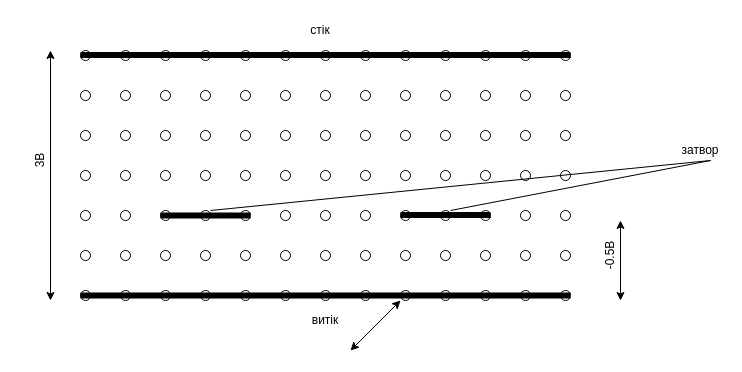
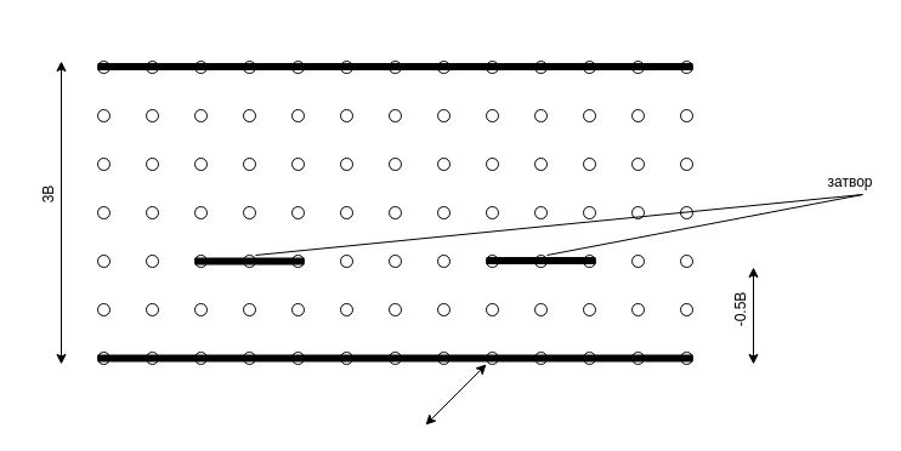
  <mxCell id="0" />
  <mxCell id="1" parent="0" />
  <mxCell id="2" value="" style="ellipse;whiteSpace=wrap;html=1;" vertex="1" parent="1"><mxGeometry x="80" y="50" width="10" height="10" as="geometry" /></mxCell>
  <mxCell id="3" value="" style="ellipse;whiteSpace=wrap;html=1;" vertex="1" parent="1"><mxGeometry x="120" y="50" width="10" height="10" as="geometry" /></mxCell>
  <mxCell id="4" value="" style="ellipse;whiteSpace=wrap;html=1;" vertex="1" parent="1"><mxGeometry x="160" y="50" width="10" height="10" as="geometry" /></mxCell>
  <mxCell id="5" value="" style="ellipse;whiteSpace=wrap;html=1;" vertex="1" parent="1"><mxGeometry x="200" y="50" width="10" height="10" as="geometry" /></mxCell>
  <mxCell id="6" value="" style="ellipse;whiteSpace=wrap;html=1;" vertex="1" parent="1"><mxGeometry x="240" y="50" width="10" height="10" as="geometry" /></mxCell>
  <mxCell id="7" value="" style="ellipse;whiteSpace=wrap;html=1;" vertex="1" parent="1"><mxGeometry x="280" y="50" width="10" height="10" as="geometry" /></mxCell>
  <mxCell id="8" value="" style="ellipse;whiteSpace=wrap;html=1;" vertex="1" parent="1"><mxGeometry x="320" y="50" width="10" height="10" as="geometry" /></mxCell>
  <mxCell id="9" value="" style="ellipse;whiteSpace=wrap;html=1;" vertex="1" parent="1"><mxGeometry x="360" y="50" width="10" height="10" as="geometry" /></mxCell>
  <mxCell id="10" value="" style="ellipse;whiteSpace=wrap;html=1;" vertex="1" parent="1"><mxGeometry x="400" y="50" width="10" height="10" as="geometry" /></mxCell>
  <mxCell id="11" value="" style="ellipse;whiteSpace=wrap;html=1;" vertex="1" parent="1"><mxGeometry x="440" y="50" width="10" height="10" as="geometry" /></mxCell>
  <mxCell id="12" value="" style="ellipse;whiteSpace=wrap;html=1;" vertex="1" parent="1"><mxGeometry x="480" y="50" width="10" height="10" as="geometry" /></mxCell>
  <mxCell id="13" value="" style="ellipse;whiteSpace=wrap;html=1;" vertex="1" parent="1"><mxGeometry x="520" y="50" width="10" height="10" as="geometry" /></mxCell>
  <mxCell id="14" value="" style="ellipse;whiteSpace=wrap;html=1;" vertex="1" parent="1"><mxGeometry x="560" y="50" width="10" height="10" as="geometry" /></mxCell>
  <mxCell id="15" value="" style="ellipse;whiteSpace=wrap;html=1;" vertex="1" parent="1"><mxGeometry x="80" y="90" width="10" height="10" as="geometry" /></mxCell>
  <mxCell id="16" value="" style="ellipse;whiteSpace=wrap;html=1;" vertex="1" parent="1"><mxGeometry x="120" y="90" width="10" height="10" as="geometry" /></mxCell>
  <mxCell id="17" value="" style="ellipse;whiteSpace=wrap;html=1;" vertex="1" parent="1"><mxGeometry x="160" y="90" width="10" height="10" as="geometry" /></mxCell>
  <mxCell id="18" value="" style="ellipse;whiteSpace=wrap;html=1;" vertex="1" parent="1"><mxGeometry x="200" y="90" width="10" height="10" as="geometry" /></mxCell>
  <mxCell id="19" value="" style="ellipse;whiteSpace=wrap;html=1;" vertex="1" parent="1"><mxGeometry x="240" y="90" width="10" height="10" as="geometry" /></mxCell>
  <mxCell id="20" value="" style="ellipse;whiteSpace=wrap;html=1;" vertex="1" parent="1"><mxGeometry x="280" y="90" width="10" height="10" as="geometry" /></mxCell>
  <mxCell id="21" value="" style="ellipse;whiteSpace=wrap;html=1;" vertex="1" parent="1"><mxGeometry x="320" y="90" width="10" height="10" as="geometry" /></mxCell>
  <mxCell id="22" value="" style="ellipse;whiteSpace=wrap;html=1;" vertex="1" parent="1"><mxGeometry x="360" y="90" width="10" height="10" as="geometry" /></mxCell>
  <mxCell id="23" value="" style="ellipse;whiteSpace=wrap;html=1;" vertex="1" parent="1"><mxGeometry x="400" y="90" width="10" height="10" as="geometry" /></mxCell>
  <mxCell id="24" value="" style="ellipse;whiteSpace=wrap;html=1;" vertex="1" parent="1"><mxGeometry x="440" y="90" width="10" height="10" as="geometry" /></mxCell>
  <mxCell id="25" value="" style="ellipse;whiteSpace=wrap;html=1;" vertex="1" parent="1"><mxGeometry x="480" y="90" width="10" height="10" as="geometry" /></mxCell>
  <mxCell id="26" value="" style="ellipse;whiteSpace=wrap;html=1;" vertex="1" parent="1"><mxGeometry x="520" y="90" width="10" height="10" as="geometry" /></mxCell>
  <mxCell id="27" value="" style="ellipse;whiteSpace=wrap;html=1;" vertex="1" parent="1"><mxGeometry x="560" y="90" width="10" height="10" as="geometry" /></mxCell>
  <mxCell id="28" value="" style="ellipse;whiteSpace=wrap;html=1;" vertex="1" parent="1"><mxGeometry x="80" y="130" width="10" height="10" as="geometry" /></mxCell>
  <mxCell id="29" value="" style="ellipse;whiteSpace=wrap;html=1;" vertex="1" parent="1"><mxGeometry x="120" y="130" width="10" height="10" as="geometry" /></mxCell>
  <mxCell id="30" value="" style="ellipse;whiteSpace=wrap;html=1;" vertex="1" parent="1"><mxGeometry x="160" y="130" width="10" height="10" as="geometry" /></mxCell>
  <mxCell id="31" value="" style="ellipse;whiteSpace=wrap;html=1;" vertex="1" parent="1"><mxGeometry x="200" y="130" width="10" height="10" as="geometry" /></mxCell>
  <mxCell id="32" value="" style="ellipse;whiteSpace=wrap;html=1;" vertex="1" parent="1"><mxGeometry x="240" y="130" width="10" height="10" as="geometry" /></mxCell>
  <mxCell id="33" value="" style="ellipse;whiteSpace=wrap;html=1;" vertex="1" parent="1"><mxGeometry x="280" y="130" width="10" height="10" as="geometry" /></mxCell>
  <mxCell id="34" value="" style="ellipse;whiteSpace=wrap;html=1;" vertex="1" parent="1"><mxGeometry x="320" y="130" width="10" height="10" as="geometry" /></mxCell>
  <mxCell id="35" value="" style="ellipse;whiteSpace=wrap;html=1;" vertex="1" parent="1"><mxGeometry x="360" y="130" width="10" height="10" as="geometry" /></mxCell>
  <mxCell id="36" value="" style="ellipse;whiteSpace=wrap;html=1;" vertex="1" parent="1"><mxGeometry x="400" y="130" width="10" height="10" as="geometry" /></mxCell>
  <mxCell id="37" value="" style="ellipse;whiteSpace=wrap;html=1;" vertex="1" parent="1"><mxGeometry x="440" y="130" width="10" height="10" as="geometry" /></mxCell>
  <mxCell id="38" value="" style="ellipse;whiteSpace=wrap;html=1;" vertex="1" parent="1"><mxGeometry x="480" y="130" width="10" height="10" as="geometry" /></mxCell>
  <mxCell id="39" value="" style="ellipse;whiteSpace=wrap;html=1;" vertex="1" parent="1"><mxGeometry x="520" y="130" width="10" height="10" as="geometry" /></mxCell>
  <mxCell id="40" value="" style="ellipse;whiteSpace=wrap;html=1;" vertex="1" parent="1"><mxGeometry x="560" y="130" width="10" height="10" as="geometry" /></mxCell>
  <mxCell id="41" value="" style="ellipse;whiteSpace=wrap;html=1;" vertex="1" parent="1"><mxGeometry x="80" y="170" width="10" height="10" as="geometry" /></mxCell>
  <mxCell id="42" value="" style="ellipse;whiteSpace=wrap;html=1;" vertex="1" parent="1"><mxGeometry x="120" y="170" width="10" height="10" as="geometry" /></mxCell>
  <mxCell id="43" value="" style="ellipse;whiteSpace=wrap;html=1;" vertex="1" parent="1"><mxGeometry x="160" y="170" width="10" height="10" as="geometry" /></mxCell>
  <mxCell id="44" value="" style="ellipse;whiteSpace=wrap;html=1;" vertex="1" parent="1"><mxGeometry x="200" y="170" width="10" height="10" as="geometry" /></mxCell>
  <mxCell id="45" value="" style="ellipse;whiteSpace=wrap;html=1;" vertex="1" parent="1"><mxGeometry x="240" y="170" width="10" height="10" as="geometry" /></mxCell>
  <mxCell id="46" value="" style="ellipse;whiteSpace=wrap;html=1;" vertex="1" parent="1"><mxGeometry x="280" y="170" width="10" height="10" as="geometry" /></mxCell>
  <mxCell id="47" value="" style="ellipse;whiteSpace=wrap;html=1;" vertex="1" parent="1"><mxGeometry x="320" y="170" width="10" height="10" as="geometry" /></mxCell>
  <mxCell id="48" value="" style="ellipse;whiteSpace=wrap;html=1;" vertex="1" parent="1"><mxGeometry x="360" y="170" width="10" height="10" as="geometry" /></mxCell>
  <mxCell id="49" value="" style="ellipse;whiteSpace=wrap;html=1;" vertex="1" parent="1"><mxGeometry x="400" y="170" width="10" height="10" as="geometry" /></mxCell>
  <mxCell id="50" value="" style="ellipse;whiteSpace=wrap;html=1;" vertex="1" parent="1"><mxGeometry x="440" y="170" width="10" height="10" as="geometry" /></mxCell>
  <mxCell id="51" value="" style="ellipse;whiteSpace=wrap;html=1;" vertex="1" parent="1"><mxGeometry x="480" y="170" width="10" height="10" as="geometry" /></mxCell>
  <mxCell id="52" value="" style="ellipse;whiteSpace=wrap;html=1;" vertex="1" parent="1"><mxGeometry x="520" y="170" width="10" height="10" as="geometry" /></mxCell>
  <mxCell id="53" value="" style="ellipse;whiteSpace=wrap;html=1;" vertex="1" parent="1"><mxGeometry x="560" y="170" width="10" height="10" as="geometry" /></mxCell>
  <mxCell id="54" value="" style="ellipse;whiteSpace=wrap;html=1;" vertex="1" parent="1"><mxGeometry x="80" y="210" width="10" height="10" as="geometry" /></mxCell>
  <mxCell id="55" value="" style="ellipse;whiteSpace=wrap;html=1;" vertex="1" parent="1"><mxGeometry x="120" y="210" width="10" height="10" as="geometry" /></mxCell>
  <mxCell id="56" value="" style="ellipse;whiteSpace=wrap;html=1;" vertex="1" parent="1"><mxGeometry x="160" y="210" width="10" height="10" as="geometry" /></mxCell>
  <mxCell id="57" value="" style="ellipse;whiteSpace=wrap;html=1;" vertex="1" parent="1"><mxGeometry x="200" y="210" width="10" height="10" as="geometry" /></mxCell>
  <mxCell id="58" value="" style="ellipse;whiteSpace=wrap;html=1;" vertex="1" parent="1"><mxGeometry x="240" y="210" width="10" height="10" as="geometry" /></mxCell>
  <mxCell id="59" value="" style="ellipse;whiteSpace=wrap;html=1;" vertex="1" parent="1"><mxGeometry x="280" y="210" width="10" height="10" as="geometry" /></mxCell>
  <mxCell id="60" value="" style="ellipse;whiteSpace=wrap;html=1;" vertex="1" parent="1"><mxGeometry x="320" y="210" width="10" height="10" as="geometry" /></mxCell>
  <mxCell id="61" value="" style="ellipse;whiteSpace=wrap;html=1;" vertex="1" parent="1"><mxGeometry x="360" y="210" width="10" height="10" as="geometry" /></mxCell>
  <mxCell id="62" value="" style="ellipse;whiteSpace=wrap;html=1;" vertex="1" parent="1"><mxGeometry x="400" y="210" width="10" height="10" as="geometry" /></mxCell>
  <mxCell id="63" value="" style="ellipse;whiteSpace=wrap;html=1;" vertex="1" parent="1"><mxGeometry x="440" y="210" width="10" height="10" as="geometry" /></mxCell>
  <mxCell id="64" value="" style="ellipse;whiteSpace=wrap;html=1;" vertex="1" parent="1"><mxGeometry x="480" y="210" width="10" height="10" as="geometry" /></mxCell>
  <mxCell id="65" value="" style="ellipse;whiteSpace=wrap;html=1;" vertex="1" parent="1"><mxGeometry x="520" y="210" width="10" height="10" as="geometry" /></mxCell>
  <mxCell id="66" value="" style="ellipse;whiteSpace=wrap;html=1;" vertex="1" parent="1"><mxGeometry x="560" y="210" width="10" height="10" as="geometry" /></mxCell>
  <mxCell id="67" value="" style="ellipse;whiteSpace=wrap;html=1;" vertex="1" parent="1"><mxGeometry x="80" y="250" width="10" height="10" as="geometry" /></mxCell>
  <mxCell id="68" value="" style="ellipse;whiteSpace=wrap;html=1;" vertex="1" parent="1"><mxGeometry x="120" y="250" width="10" height="10" as="geometry" /></mxCell>
  <mxCell id="69" value="" style="ellipse;whiteSpace=wrap;html=1;" vertex="1" parent="1"><mxGeometry x="160" y="250" width="10" height="10" as="geometry" /></mxCell>
  <mxCell id="70" value="" style="ellipse;whiteSpace=wrap;html=1;" vertex="1" parent="1"><mxGeometry x="200" y="250" width="10" height="10" as="geometry" /></mxCell>
  <mxCell id="71" value="" style="ellipse;whiteSpace=wrap;html=1;" vertex="1" parent="1"><mxGeometry x="240" y="250" width="10" height="10" as="geometry" /></mxCell>
  <mxCell id="72" value="" style="ellipse;whiteSpace=wrap;html=1;" vertex="1" parent="1"><mxGeometry x="280" y="250" width="10" height="10" as="geometry" /></mxCell>
  <mxCell id="73" value="" style="ellipse;whiteSpace=wrap;html=1;" vertex="1" parent="1"><mxGeometry x="320" y="250" width="10" height="10" as="geometry" /></mxCell>
  <mxCell id="74" value="" style="ellipse;whiteSpace=wrap;html=1;" vertex="1" parent="1"><mxGeometry x="360" y="250" width="10" height="10" as="geometry" /></mxCell>
  <mxCell id="75" value="" style="ellipse;whiteSpace=wrap;html=1;" vertex="1" parent="1"><mxGeometry x="400" y="250" width="10" height="10" as="geometry" /></mxCell>
  <mxCell id="76" value="" style="ellipse;whiteSpace=wrap;html=1;" vertex="1" parent="1"><mxGeometry x="440" y="250" width="10" height="10" as="geometry" /></mxCell>
  <mxCell id="77" value="" style="ellipse;whiteSpace=wrap;html=1;" vertex="1" parent="1"><mxGeometry x="480" y="250" width="10" height="10" as="geometry" /></mxCell>
  <mxCell id="78" value="" style="ellipse;whiteSpace=wrap;html=1;" vertex="1" parent="1"><mxGeometry x="520" y="250" width="10" height="10" as="geometry" /></mxCell>
  <mxCell id="79" value="" style="ellipse;whiteSpace=wrap;html=1;" vertex="1" parent="1"><mxGeometry x="560" y="250" width="10" height="10" as="geometry" /></mxCell>
  <mxCell id="80" value="" style="ellipse;whiteSpace=wrap;html=1;" vertex="1" parent="1"><mxGeometry x="80" y="290" width="10" height="10" as="geometry" /></mxCell>
  <mxCell id="81" value="" style="ellipse;whiteSpace=wrap;html=1;" vertex="1" parent="1"><mxGeometry x="120" y="290" width="10" height="10" as="geometry" /></mxCell>
  <mxCell id="82" value="" style="ellipse;whiteSpace=wrap;html=1;" vertex="1" parent="1"><mxGeometry x="160" y="290" width="10" height="10" as="geometry" /></mxCell>
  <mxCell id="83" value="" style="ellipse;whiteSpace=wrap;html=1;" vertex="1" parent="1"><mxGeometry x="200" y="290" width="10" height="10" as="geometry" /></mxCell>
  <mxCell id="84" value="" style="ellipse;whiteSpace=wrap;html=1;" vertex="1" parent="1"><mxGeometry x="240" y="290" width="10" height="10" as="geometry" /></mxCell>
  <mxCell id="85" value="" style="ellipse;whiteSpace=wrap;html=1;" vertex="1" parent="1"><mxGeometry x="280" y="290" width="10" height="10" as="geometry" /></mxCell>
  <mxCell id="86" value="" style="ellipse;whiteSpace=wrap;html=1;" vertex="1" parent="1"><mxGeometry x="320" y="290" width="10" height="10" as="geometry" /></mxCell>
  <mxCell id="87" value="" style="ellipse;whiteSpace=wrap;html=1;" vertex="1" parent="1"><mxGeometry x="360" y="290" width="10" height="10" as="geometry" /></mxCell>
  <mxCell id="88" value="" style="ellipse;whiteSpace=wrap;html=1;" vertex="1" parent="1"><mxGeometry x="400" y="290" width="10" height="10" as="geometry" /></mxCell>
  <mxCell id="89" value="" style="ellipse;whiteSpace=wrap;html=1;" vertex="1" parent="1"><mxGeometry x="440" y="290" width="10" height="10" as="geometry" /></mxCell>
  <mxCell id="90" value="" style="ellipse;whiteSpace=wrap;html=1;" vertex="1" parent="1"><mxGeometry x="480" y="290" width="10" height="10" as="geometry" /></mxCell>
  <mxCell id="91" value="" style="ellipse;whiteSpace=wrap;html=1;" vertex="1" parent="1"><mxGeometry x="520" y="290" width="10" height="10" as="geometry" /></mxCell>
  <mxCell id="92" value="" style="ellipse;whiteSpace=wrap;html=1;" vertex="1" parent="1"><mxGeometry x="560" y="290" width="10" height="10" as="geometry" /></mxCell>
  <mxCell id="93" value="" style="endArrow=none;html=1;exitX=0;exitY=0.5;exitDx=0;exitDy=0;entryX=1;entryY=0.5;entryDx=0;entryDy=0;strokeWidth=6;" edge="1" parent="1" source="80" target="92"><mxGeometry width="50" height="50" relative="1" as="geometry"><mxPoint x="350" y="350" as="sourcePoint" /><mxPoint x="400" y="300" as="targetPoint" /></mxGeometry></mxCell>
  <mxCell id="94" value="" style="endArrow=none;html=1;exitX=0;exitY=0.5;exitDx=0;exitDy=0;entryX=1;entryY=0.5;entryDx=0;entryDy=0;strokeWidth=6;" edge="1" parent="1"><mxGeometry width="50" height="50" relative="1" as="geometry"><mxPoint x="80" y="54.5" as="sourcePoint" /><mxPoint x="570" y="54.5" as="targetPoint" /></mxGeometry></mxCell>
  <mxCell id="95" value="" style="endArrow=none;html=1;exitX=0;exitY=0.5;exitDx=0;exitDy=0;entryX=1;entryY=0.5;entryDx=0;entryDy=0;strokeWidth=6;" edge="1" parent="1" source="56" target="58"><mxGeometry width="50" height="50" relative="1" as="geometry"><mxPoint x="100" y="315" as="sourcePoint" /><mxPoint x="590" y="315" as="targetPoint" /></mxGeometry></mxCell>
  <mxCell id="96" value="" style="endArrow=none;html=1;exitX=0;exitY=0.5;exitDx=0;exitDy=0;entryX=1;entryY=0.5;entryDx=0;entryDy=0;strokeWidth=6;" edge="1" parent="1"><mxGeometry width="50" height="50" relative="1" as="geometry"><mxPoint x="400" y="214.5" as="sourcePoint" /><mxPoint x="490" y="214.5" as="targetPoint" /></mxGeometry></mxCell>
- <mxCell id="97" value="витік" style="text;html=1;strokeColor=none;fillColor=none;align=center;verticalAlign=middle;whiteSpace=wrap;rounded=0;" vertex="1" parent="1"><mxGeometry x="305" y="310" width="40" height="20" as="geometry" /></mxCell>
- <mxCell id="98" value="стік" style="text;html=1;strokeColor=none;fillColor=none;align=center;verticalAlign=middle;whiteSpace=wrap;rounded=0;" vertex="1" parent="1"><mxGeometry x="300" y="20" width="40" height="20" as="geometry" /></mxCell>
  <mxCell id="99" value="" style="endArrow=none;html=1;strokeWidth=1;" edge="1" parent="1"><mxGeometry width="50" height="50" relative="1" as="geometry"><mxPoint x="450" y="210" as="sourcePoint" /><mxPoint x="710" y="160" as="targetPoint" /></mxGeometry></mxCell>
  <mxCell id="100" value="" style="endArrow=none;html=1;strokeWidth=1;" edge="1" parent="1"><mxGeometry width="50" height="50" relative="1" as="geometry"><mxPoint x="210" y="210" as="sourcePoint" /><mxPoint x="710" y="160" as="targetPoint" /></mxGeometry></mxCell>
  <mxCell id="101" value="затвор" style="text;html=1;strokeColor=none;fillColor=none;align=center;verticalAlign=middle;whiteSpace=wrap;rounded=0;" vertex="1" parent="1"><mxGeometry x="680" y="140" width="40" height="20" as="geometry" /></mxCell>
  <mxCell id="102" value="" style="endArrow=classic;startArrow=classic;html=1;strokeWidth=1;" edge="1" parent="1"><mxGeometry width="50" height="50" relative="1" as="geometry"><mxPoint x="350" y="350" as="sourcePoint" /><mxPoint x="400" y="300" as="targetPoint" /></mxGeometry></mxCell>
  <mxCell id="103" value="" style="endArrow=classic;startArrow=classic;html=1;strokeWidth=1;" edge="1" parent="1"><mxGeometry width="50" height="50" relative="1" as="geometry"><mxPoint x="50" y="300" as="sourcePoint" /><mxPoint x="50" y="50" as="targetPoint" /></mxGeometry></mxCell>
  <mxCell id="104" value="3В" style="text;html=1;strokeColor=none;fillColor=none;align=center;verticalAlign=middle;whiteSpace=wrap;rounded=0;rotation=-90;" vertex="1" parent="1"><mxGeometry x="20" y="150" width="40" height="20" as="geometry" /></mxCell>
  <mxCell id="105" value="" style="endArrow=classic;startArrow=classic;html=1;strokeWidth=1;" edge="1" parent="1"><mxGeometry width="50" height="50" relative="1" as="geometry"><mxPoint x="620" y="300" as="sourcePoint" /><mxPoint x="620" y="220" as="targetPoint" /></mxGeometry></mxCell>
  <mxCell id="106" value="-0.5В" style="text;html=1;strokeColor=none;fillColor=none;align=center;verticalAlign=middle;whiteSpace=wrap;rounded=0;rotation=-90;" vertex="1" parent="1"><mxGeometry x="590" y="245" width="40" height="20" as="geometry" /></mxCell>
